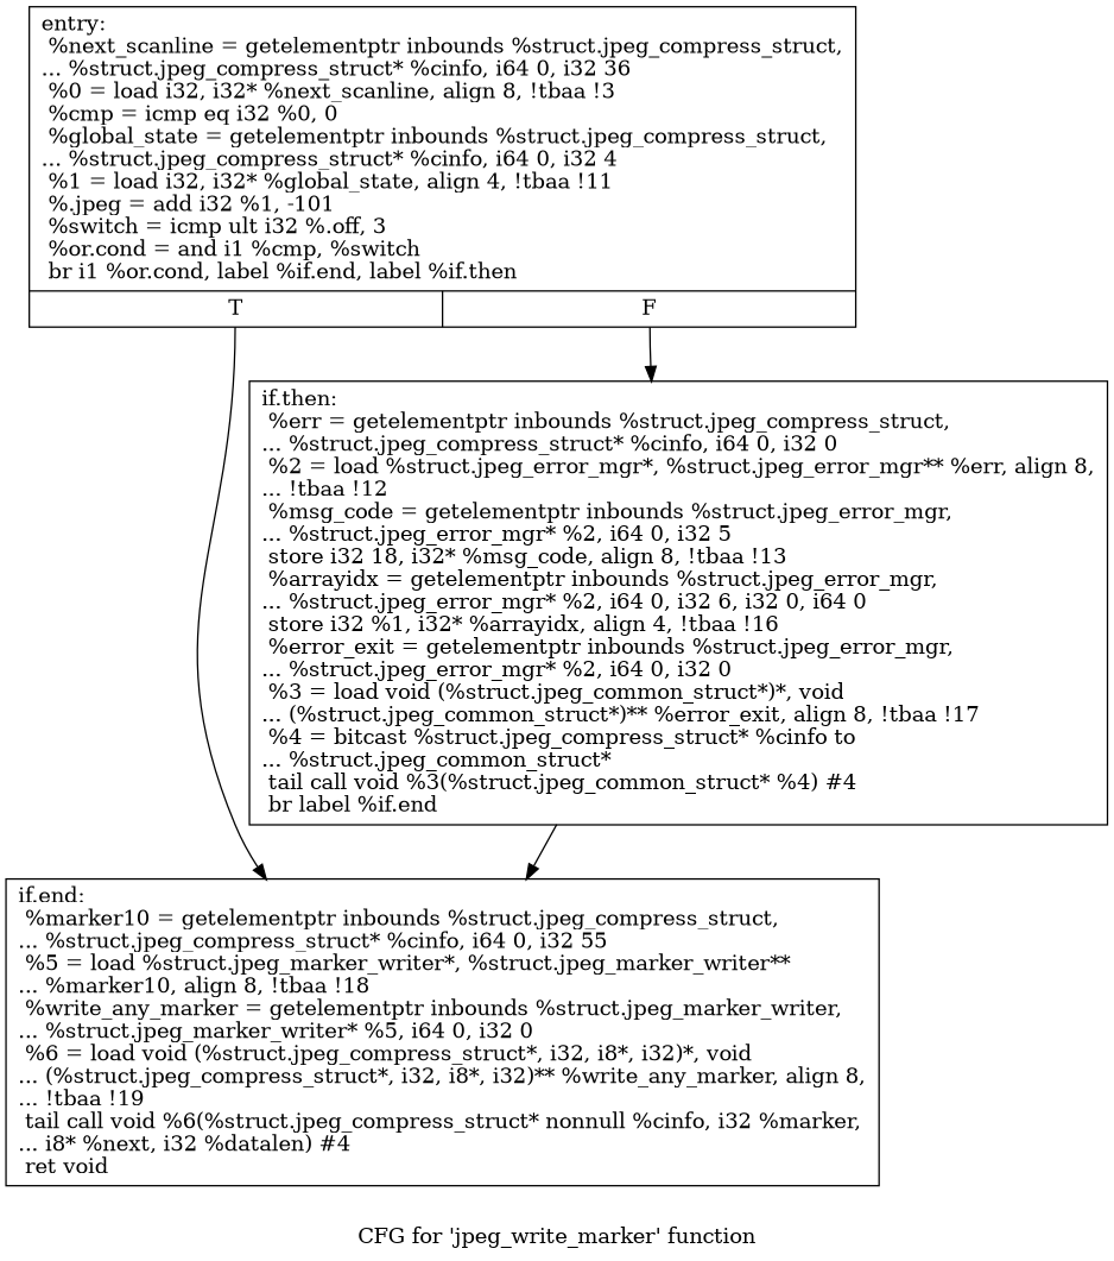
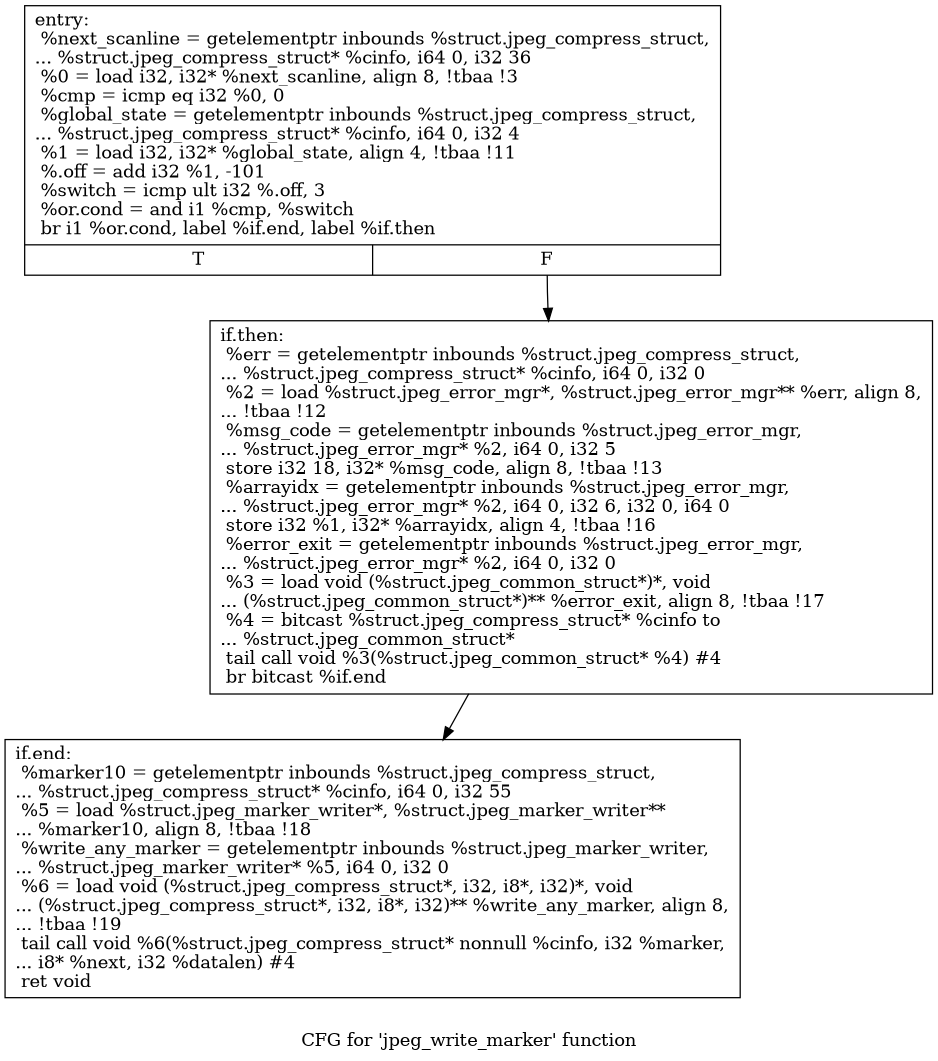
  digraph {
    label="CFG for 'jpeg_write_marker' function"
    node [shape=record]
-   n1 [label="{entry:\l  %next_scanline = getelementptr inbounds %struct.jpeg_compress_struct,\l... %struct.jpeg_compress_struct* %cinfo, i64 0, i32 36\l  %0 = load i32, i32* %next_scanline, align 8, !tbaa !3\l  %cmp = icmp eq i32 %0, 0\l  %global_state = getelementptr inbounds %struct.jpeg_compress_struct,\l... %struct.jpeg_compress_struct* %cinfo, i64 0, i32 4\l  %1 = load i32, i32* %global_state, align 4, !tbaa !11\l  %.jpeg = add i32 %1, -101\l  %switch = icmp ult i32 %.off, 3\l  %or.cond = and i1 %cmp, %switch\l  br i1 %or.cond, label %if.end, label %if.then\l|{<s0>T|<s1>F}}"]
+   n1 [label="{entry:\l  %next_scanline = getelementptr inbounds %struct.jpeg_compress_struct,\l... %struct.jpeg_compress_struct* %cinfo, i64 0, i32 36\l  %0 = load i32, i32* %next_scanline, align 8, !tbaa !3\l  %cmp = icmp eq i32 %0, 0\l  %global_state = getelementptr inbounds %struct.jpeg_compress_struct,\l... %struct.jpeg_compress_struct* %cinfo, i64 0, i32 4\l  %1 = load i32, i32* %global_state, align 4, !tbaa !11\l  %.off = add i32 %1, -101\l  %switch = icmp ult i32 %.off, 3\l  %or.cond = and i1 %cmp, %switch\l  br i1 %or.cond, label %if.end, label %if.then\l|{<s0>T|<s1>F}}"]
    n2 [label="{if.end:                                           \l  %marker10 = getelementptr inbounds %struct.jpeg_compress_struct,\l... %struct.jpeg_compress_struct* %cinfo, i64 0, i32 55\l  %5 = load %struct.jpeg_marker_writer*, %struct.jpeg_marker_writer**\l... %marker10, align 8, !tbaa !18\l  %write_any_marker = getelementptr inbounds %struct.jpeg_marker_writer,\l... %struct.jpeg_marker_writer* %5, i64 0, i32 0\l  %6 = load void (%struct.jpeg_compress_struct*, i32, i8*, i32)*, void\l... (%struct.jpeg_compress_struct*, i32, i8*, i32)** %write_any_marker, align 8,\l... !tbaa !19\l  tail call void %6(%struct.jpeg_compress_struct* nonnull %cinfo, i32 %marker,\l... i8* %next, i32 %datalen) #4\l  ret void\l}"]
-   n3 [label="{if.then:                                          \l  %err = getelementptr inbounds %struct.jpeg_compress_struct,\l... %struct.jpeg_compress_struct* %cinfo, i64 0, i32 0\l  %2 = load %struct.jpeg_error_mgr*, %struct.jpeg_error_mgr** %err, align 8,\l... !tbaa !12\l  %msg_code = getelementptr inbounds %struct.jpeg_error_mgr,\l... %struct.jpeg_error_mgr* %2, i64 0, i32 5\l  store i32 18, i32* %msg_code, align 8, !tbaa !13\l  %arrayidx = getelementptr inbounds %struct.jpeg_error_mgr,\l... %struct.jpeg_error_mgr* %2, i64 0, i32 6, i32 0, i64 0\l  store i32 %1, i32* %arrayidx, align 4, !tbaa !16\l  %error_exit = getelementptr inbounds %struct.jpeg_error_mgr,\l... %struct.jpeg_error_mgr* %2, i64 0, i32 0\l  %3 = load void (%struct.jpeg_common_struct*)*, void\l... (%struct.jpeg_common_struct*)** %error_exit, align 8, !tbaa !17\l  %4 = bitcast %struct.jpeg_compress_struct* %cinfo to\l... %struct.jpeg_common_struct*\l  tail call void %3(%struct.jpeg_common_struct* %4) #4\l  br label %if.end\l}"]
-   n1 -> n2 [tailport=s0]
+   n3 [label="{if.then:                                          \l  %err = getelementptr inbounds %struct.jpeg_compress_struct,\l... %struct.jpeg_compress_struct* %cinfo, i64 0, i32 0\l  %2 = load %struct.jpeg_error_mgr*, %struct.jpeg_error_mgr** %err, align 8,\l... !tbaa !12\l  %msg_code = getelementptr inbounds %struct.jpeg_error_mgr,\l... %struct.jpeg_error_mgr* %2, i64 0, i32 5\l  store i32 18, i32* %msg_code, align 8, !tbaa !13\l  %arrayidx = getelementptr inbounds %struct.jpeg_error_mgr,\l... %struct.jpeg_error_mgr* %2, i64 0, i32 6, i32 0, i64 0\l  store i32 %1, i32* %arrayidx, align 4, !tbaa !16\l  %error_exit = getelementptr inbounds %struct.jpeg_error_mgr,\l... %struct.jpeg_error_mgr* %2, i64 0, i32 0\l  %3 = load void (%struct.jpeg_common_struct*)*, void\l... (%struct.jpeg_common_struct*)** %error_exit, align 8, !tbaa !17\l  %4 = bitcast %struct.jpeg_compress_struct* %cinfo to\l... %struct.jpeg_common_struct*\l  tail call void %3(%struct.jpeg_common_struct* %4) #4\l  br bitcast %if.end\l}"]
    n1 -> n3 [tailport=s1]
    n3 -> n2
  }
